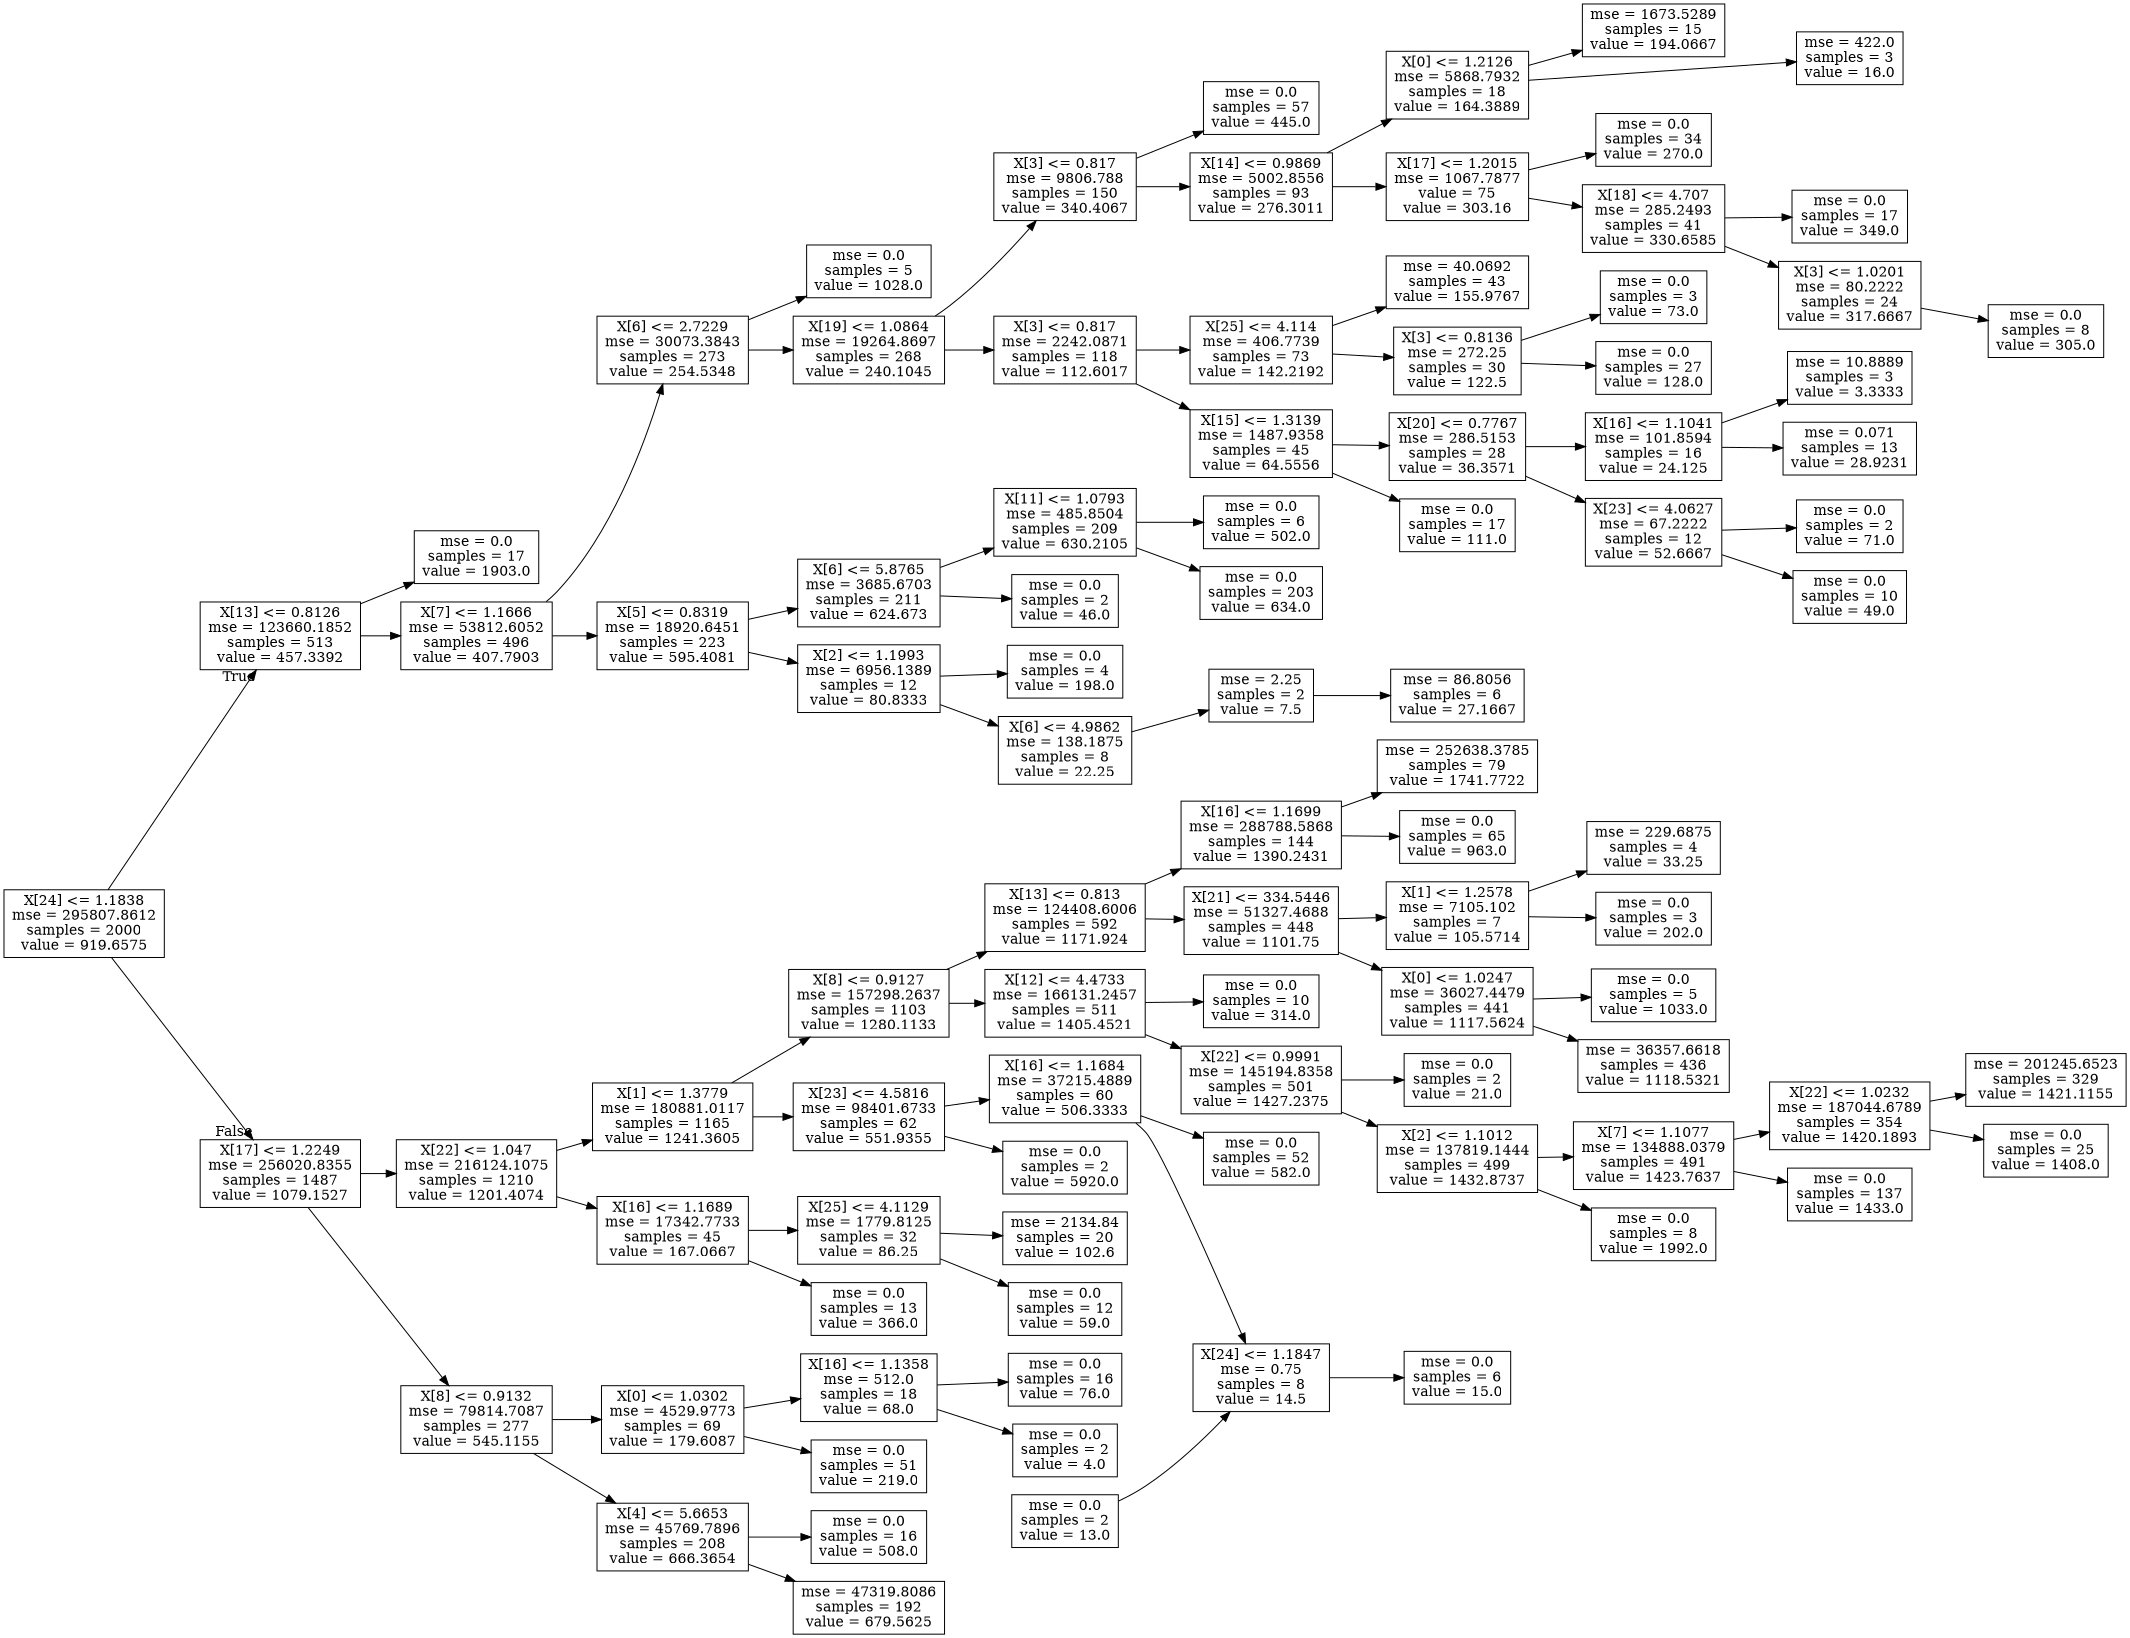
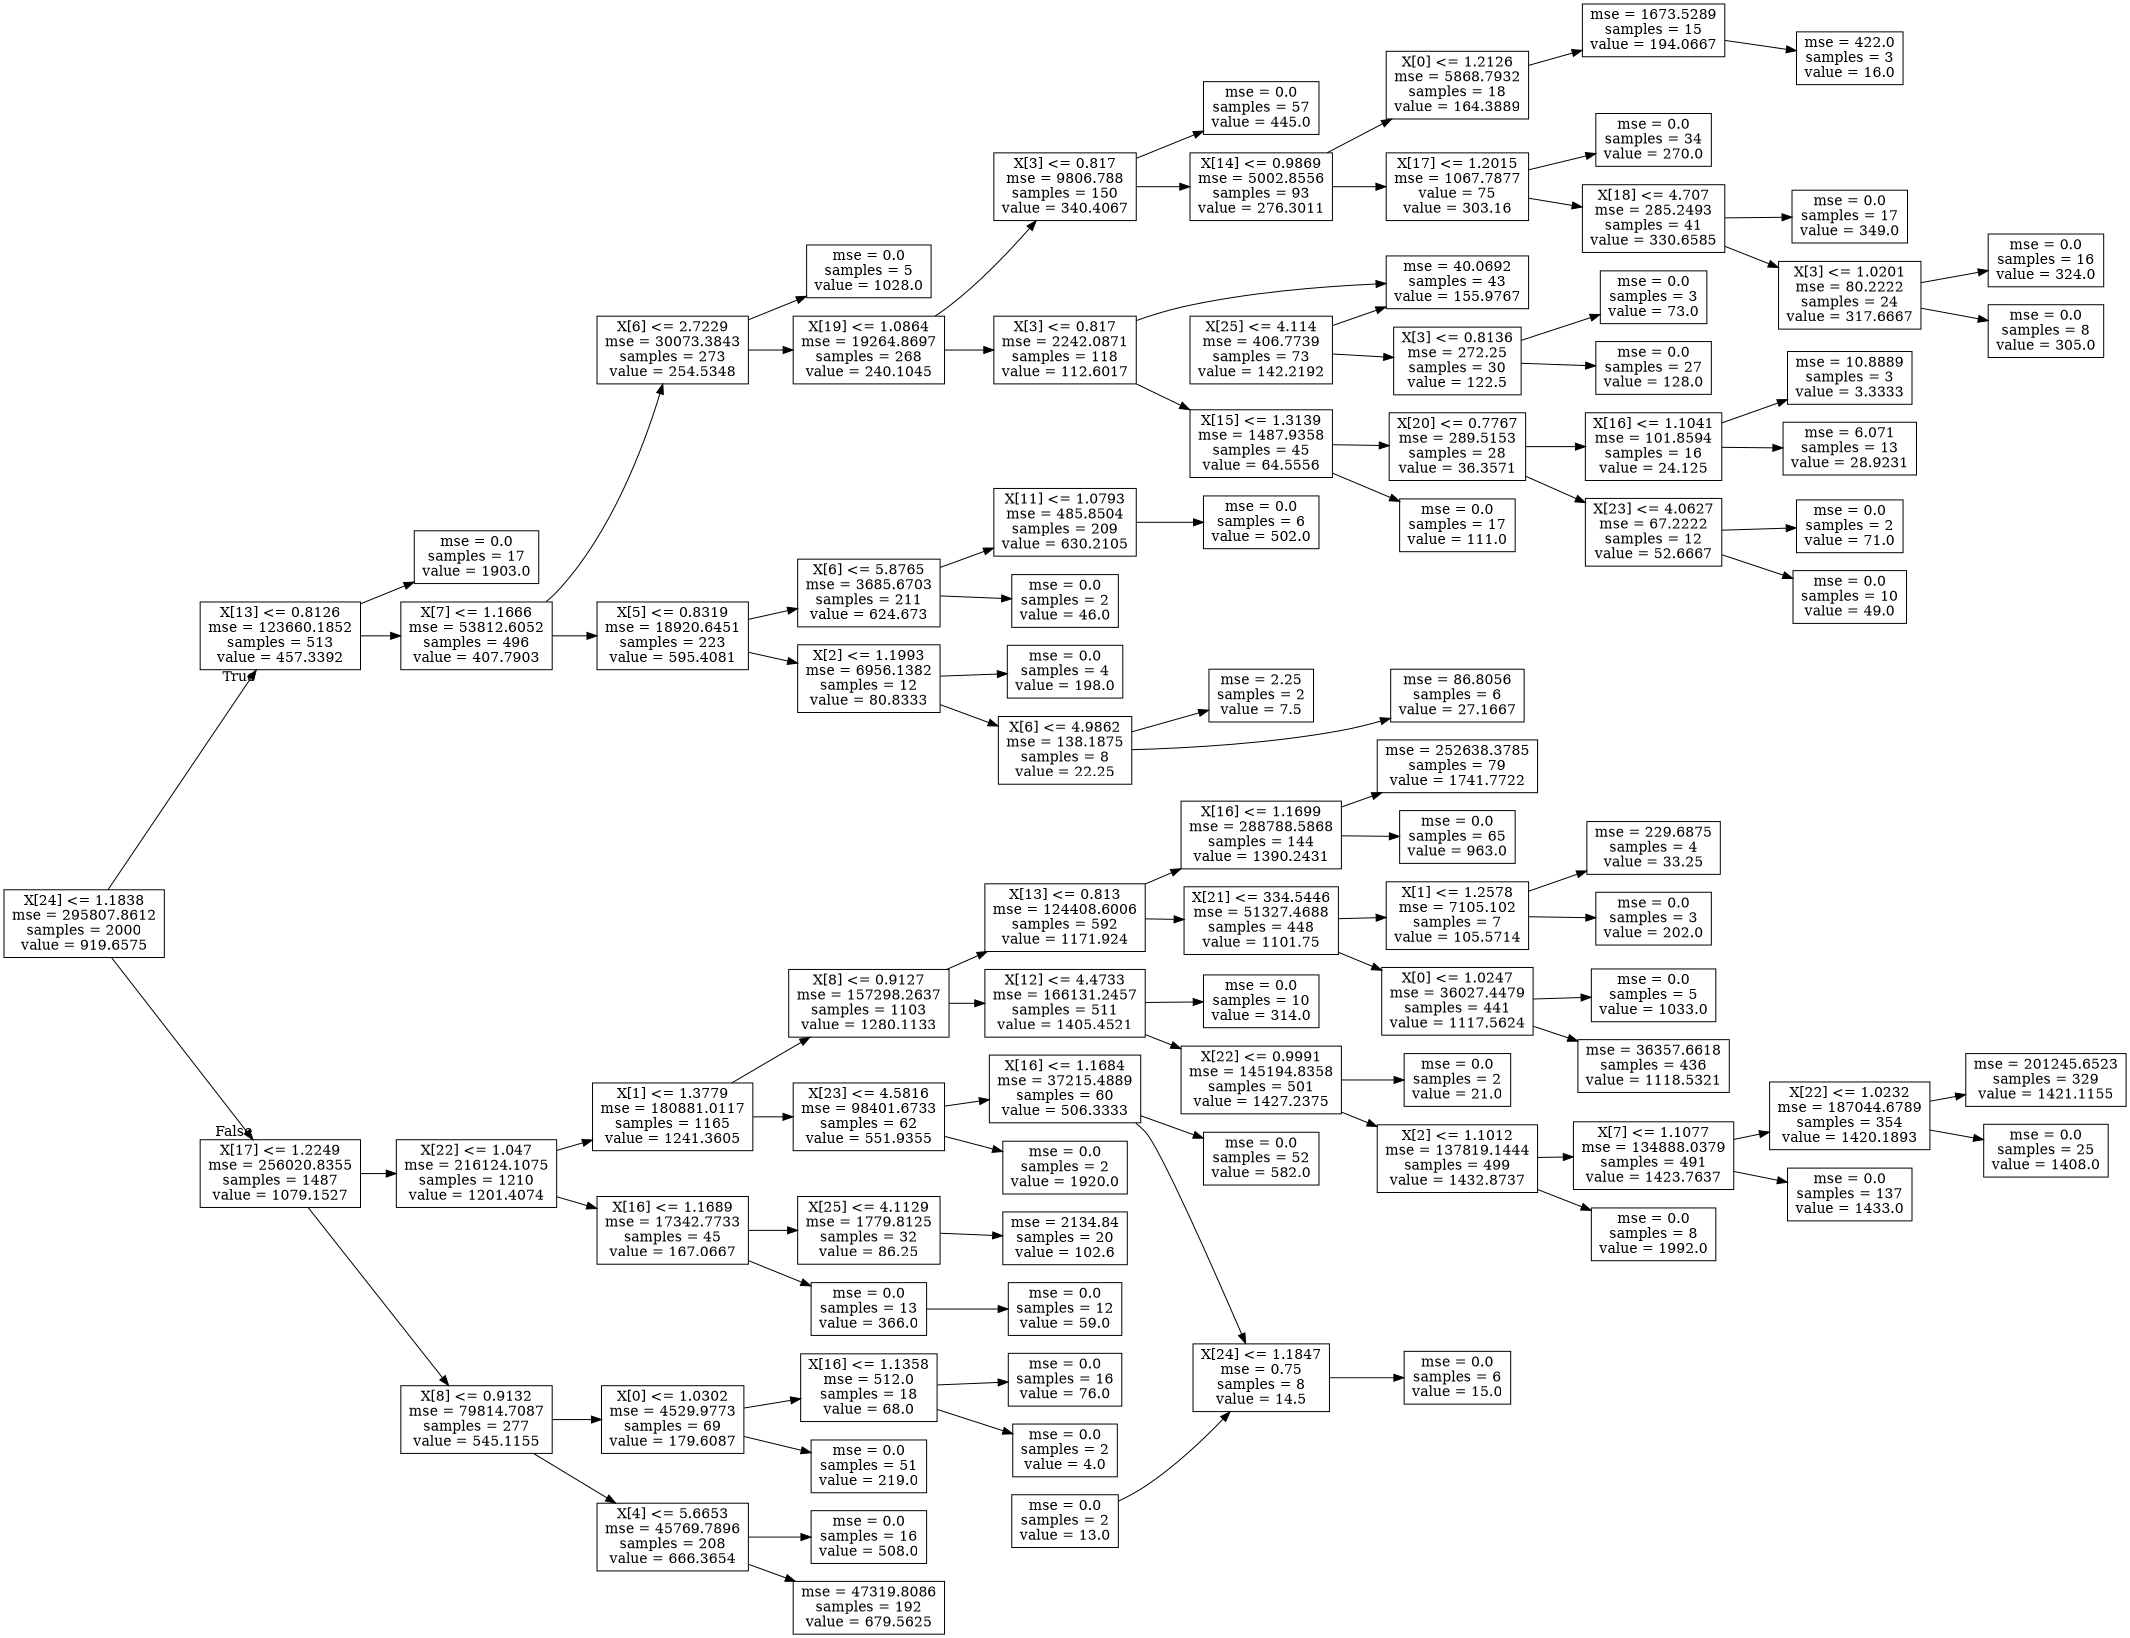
  digraph {
    rankdir=LR
    node [shape=box]
    n1 [label="X[24] <= 1.1838\nmse = 295807.8612\nsamples = 2000\nvalue = 919.6575"]
    n2 [label="X[13] <= 0.8126\nmse = 123660.1852\nsamples = 513\nvalue = 457.3392"]
    n3 [label="X[17] <= 1.2249\nmse = 256020.8355\nsamples = 1487\nvalue = 1079.1527"]
    n4 [label="mse = 0.0\nsamples = 17\nvalue = 1903.0"]
    n5 [label="X[7] <= 1.1666\nmse = 53812.6052\nsamples = 496\nvalue = 407.7903"]
    n6 [label="X[22] <= 1.047\nmse = 216124.1075\nsamples = 1210\nvalue = 1201.4074"]
    n7 [label="X[8] <= 0.9132\nmse = 79814.7087\nsamples = 277\nvalue = 545.1155"]
    n8 [label="X[6] <= 2.7229\nmse = 30073.3843\nsamples = 273\nvalue = 254.5348"]
    n9 [label="X[5] <= 0.8319\nmse = 18920.6451\nsamples = 223\nvalue = 595.4081"]
    n10 [label="mse = 0.0\nsamples = 5\nvalue = 1028.0"]
    n11 [label="X[19] <= 1.0864\nmse = 19264.8697\nsamples = 268\nvalue = 240.1045"]
    n12 [label="X[6] <= 5.8765\nmse = 3685.6703\nsamples = 211\nvalue = 624.673"]
-   n13 [label="X[2] <= 1.1993\nmse = 6956.1389\nsamples = 12\nvalue = 80.8333"]
+   n13 [label="X[2] <= 1.1993\nmse = 6956.1382\nsamples = 12\nvalue = 80.8333"]
    n14 [label="X[3] <= 0.817\nmse = 9806.788\nsamples = 150\nvalue = 340.4067"]
    n15 [label="X[3] <= 0.817\nmse = 2242.0871\nsamples = 118\nvalue = 112.6017"]
    n16 [label="mse = 0.0\nsamples = 57\nvalue = 445.0"]
    n17 [label="X[14] <= 0.9869\nmse = 5002.8556\nsamples = 93\nvalue = 276.3011"]
    n18 [label="X[25] <= 4.114\nmse = 406.7739\nsamples = 73\nvalue = 142.2192"]
    n19 [label="X[15] <= 1.3139\nmse = 1487.9358\nsamples = 45\nvalue = 64.5556"]
    n20 [label="X[0] <= 1.2126\nmse = 5868.7932\nsamples = 18\nvalue = 164.3889"]
    n21 [label="X[17] <= 1.2015\nmse = 1067.7877\nvalue = 75\nvalue = 303.16"]
    n22 [label="mse = 1673.5289\nsamples = 15\nvalue = 194.0667"]
    n23 [label="mse = 422.0\nsamples = 3\nvalue = 16.0"]
    n24 [label="mse = 0.0\nsamples = 34\nvalue = 270.0"]
    n25 [label="X[18] <= 4.707\nmse = 285.2493\nsamples = 41\nvalue = 330.6585"]
    n26 [label="mse = 0.0\nsamples = 17\nvalue = 349.0"]
    n27 [label="X[3] <= 1.0201\nmse = 80.2222\nsamples = 24\nvalue = 317.6667"]
+   n28 [label="mse = 0.0\nsamples = 16\nvalue = 324.0"]
    n29 [label="mse = 0.0\nsamples = 8\nvalue = 305.0"]
    n30 [label="mse = 40.0692\nsamples = 43\nvalue = 155.9767"]
    n31 [label="X[3] <= 0.8136\nmse = 272.25\nsamples = 30\nvalue = 122.5"]
-   n32 [label="X[20] <= 0.7767\nmse = 286.5153\nsamples = 28\nvalue = 36.3571"]
+   n32 [label="X[20] <= 0.7767\nmse = 289.5153\nsamples = 28\nvalue = 36.3571"]
    n33 [label="mse = 0.0\nsamples = 17\nvalue = 111.0"]
    n34 [label="mse = 0.0\nsamples = 3\nvalue = 73.0"]
    n35 [label="mse = 0.0\nsamples = 27\nvalue = 128.0"]
    n36 [label="X[16] <= 1.1041\nmse = 101.8594\nsamples = 16\nvalue = 24.125"]
    n37 [label="X[23] <= 4.0627\nmse = 67.2222\nsamples = 12\nvalue = 52.6667"]
    n38 [label="mse = 10.8889\nsamples = 3\nvalue = 3.3333"]
-   n39 [label="mse = 0.071\nsamples = 13\nvalue = 28.9231"]
+   n39 [label="mse = 6.071\nsamples = 13\nvalue = 28.9231"]
    n40 [label="mse = 0.0\nsamples = 2\nvalue = 71.0"]
    n41 [label="mse = 0.0\nsamples = 10\nvalue = 49.0"]
    n42 [label="X[11] <= 1.0793\nmse = 485.8504\nsamples = 209\nvalue = 630.2105"]
    n43 [label="mse = 0.0\nsamples = 2\nvalue = 46.0"]
    n44 [label="mse = 0.0\nsamples = 4\nvalue = 198.0"]
    n45 [label="X[6] <= 4.9862\nmse = 138.1875\nsamples = 8\nvalue = 22.25"]
    n46 [label="mse = 0.0\nsamples = 6\nvalue = 502.0"]
-   n47 [label="mse = 0.0\nsamples = 203\nvalue = 634.0"]
    n48 [label="mse = 2.25\nsamples = 2\nvalue = 7.5"]
    n49 [label="mse = 86.8056\nsamples = 6\nvalue = 27.1667"]
    n50 [label="X[1] <= 1.3779\nmse = 180881.0117\nsamples = 1165\nvalue = 1241.3605"]
    n51 [label="X[16] <= 1.1689\nmse = 17342.7733\nsamples = 45\nvalue = 167.0667"]
    n52 [label="X[0] <= 1.0302\nmse = 4529.9773\nsamples = 69\nvalue = 179.6087"]
    n53 [label="X[4] <= 5.6653\nmse = 45769.7896\nsamples = 208\nvalue = 666.3654"]
    n54 [label="X[8] <= 0.9127\nmse = 157298.2637\nsamples = 1103\nvalue = 1280.1133"]
    n55 [label="X[23] <= 4.5816\nmse = 98401.6733\nsamples = 62\nvalue = 551.9355"]
    n56 [label="X[25] <= 4.1129\nmse = 1779.8125\nsamples = 32\nvalue = 86.25"]
    n57 [label="mse = 0.0\nsamples = 13\nvalue = 366.0"]
    n58 [label="X[13] <= 0.813\nmse = 124408.6006\nsamples = 592\nvalue = 1171.924"]
    n59 [label="X[12] <= 4.4733\nmse = 166131.2457\nsamples = 511\nvalue = 1405.4521"]
    n60 [label="X[16] <= 1.1684\nmse = 37215.4889\nsamples = 60\nvalue = 506.3333"]
-   n61 [label="mse = 0.0\nsamples = 2\nvalue = 5920.0"]
+   n61 [label="mse = 0.0\nsamples = 2\nvalue = 1920.0"]
    n62 [label="X[16] <= 1.1699\nmse = 288788.5868\nsamples = 144\nvalue = 1390.2431"]
    n63 [label="X[21] <= 334.5446\nmse = 51327.4688\nsamples = 448\nvalue = 1101.75"]
    n64 [label="mse = 0.0\nsamples = 10\nvalue = 314.0"]
    n65 [label="X[22] <= 0.9991\nmse = 145194.8358\nsamples = 501\nvalue = 1427.2375"]
    n66 [label="mse = 252638.3785\nsamples = 79\nvalue = 1741.7722"]
    n67 [label="mse = 0.0\nsamples = 65\nvalue = 963.0"]
    n68 [label="X[1] <= 1.2578\nmse = 7105.102\nsamples = 7\nvalue = 105.5714"]
    n69 [label="X[0] <= 1.0247\nmse = 36027.4479\nsamples = 441\nvalue = 1117.5624"]
    n70 [label="mse = 229.6875\nsamples = 4\nvalue = 33.25"]
    n71 [label="mse = 0.0\nsamples = 3\nvalue = 202.0"]
    n72 [label="mse = 0.0\nsamples = 5\nvalue = 1033.0"]
    n73 [label="mse = 36357.6618\nsamples = 436\nvalue = 1118.5321"]
    n74 [label="mse = 0.0\nsamples = 2\nvalue = 21.0"]
    n75 [label="X[2] <= 1.1012\nmse = 137819.1444\nsamples = 499\nvalue = 1432.8737"]
    n76 [label="X[7] <= 1.1077\nmse = 134888.0379\nsamples = 491\nvalue = 1423.7637"]
    n77 [label="mse = 0.0\nsamples = 8\nvalue = 1992.0"]
    n78 [label="X[22] <= 1.0232\nmse = 187044.6789\nsamples = 354\nvalue = 1420.1893"]
    n79 [label="mse = 0.0\nsamples = 137\nvalue = 1433.0"]
    n80 [label="mse = 201245.6523\nsamples = 329\nvalue = 1421.1155"]
    n81 [label="mse = 0.0\nsamples = 25\nvalue = 1408.0"]
    n82 [label="mse = 0.0\nsamples = 52\nvalue = 582.0"]
    n83 [label="X[24] <= 1.1847\nmse = 0.75\nsamples = 8\nvalue = 14.5"]
    n84 [label="mse = 0.0\nsamples = 6\nvalue = 15.0"]
    n85 [label="mse = 0.0\nsamples = 2\nvalue = 13.0"]
    n86 [label="mse = 2134.84\nsamples = 20\nvalue = 102.6"]
    n87 [label="mse = 0.0\nsamples = 12\nvalue = 59.0"]
    n88 [label="X[16] <= 1.1358\nmse = 512.0\nsamples = 18\nvalue = 68.0"]
    n89 [label="mse = 0.0\nsamples = 51\nvalue = 219.0"]
    n90 [label="mse = 0.0\nsamples = 16\nvalue = 508.0"]
    n91 [label="mse = 47319.8086\nsamples = 192\nvalue = 679.5625"]
    n92 [label="mse = 0.0\nsamples = 16\nvalue = 76.0"]
    n93 [label="mse = 0.0\nsamples = 2\nvalue = 4.0"]
    n1 -> n2 [headlabel=True labelangle=45 labeldistance=2.5]
    n1 -> n3 [headlabel=False labelangle=-45 labeldistance=2.5]
    n2 -> n4
    n2 -> n5
    n3 -> n6
    n3 -> n7
    n5 -> n8
    n5 -> n9
    n6 -> n50
    n6 -> n51
    n7 -> n52
    n7 -> n53
    n8 -> n10
    n8 -> n11
    n9 -> n12
    n9 -> n13
    n11 -> n14
    n11 -> n15
    n12 -> n42
    n12 -> n43
    n13 -> n44
    n13 -> n45
    n14 -> n16
    n14 -> n17
-   n15 -> n18
+   n15 -> n30
    n15 -> n19
    n17 -> n20
    n17 -> n21
    n18 -> n30
    n18 -> n31
    n19 -> n32
    n19 -> n33
    n20 -> n22
-   n20 -> n23
+   n22 -> n23
    n21 -> n24
    n21 -> n25
    n25 -> n26
    n25 -> n27
+   n27 -> n28
    n27 -> n29
    n31 -> n34
    n31 -> n35
    n32 -> n36
    n32 -> n37
    n36 -> n38
    n36 -> n39
    n37 -> n40
    n37 -> n41
    n42 -> n46
-   n42 -> n47
    n45 -> n48
-   n48 -> n49
+   n45 -> n49
    n50 -> n54
    n50 -> n55
    n51 -> n56
    n51 -> n57
    n52 -> n88
    n52 -> n89
    n53 -> n90
    n53 -> n91
    n54 -> n58
    n54 -> n59
    n55 -> n60
    n55 -> n61
    n56 -> n86
-   n56 -> n87
+   n57 -> n87
    n58 -> n62
    n58 -> n63
    n59 -> n64
    n59 -> n65
    n60 -> n82
    n60 -> n83
    n62 -> n66
    n62 -> n67
    n63 -> n68
    n63 -> n69
    n65 -> n74
    n65 -> n75
    n68 -> n70
    n68 -> n71
    n69 -> n72
    n69 -> n73
    n75 -> n76
    n75 -> n77
    n76 -> n78
    n76 -> n79
    n78 -> n80
    n78 -> n81
    n83 -> n84
    n85 -> n83
    n88 -> n92
    n88 -> n93
  }
